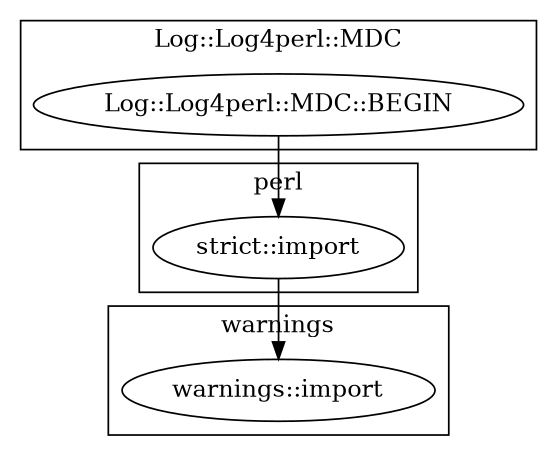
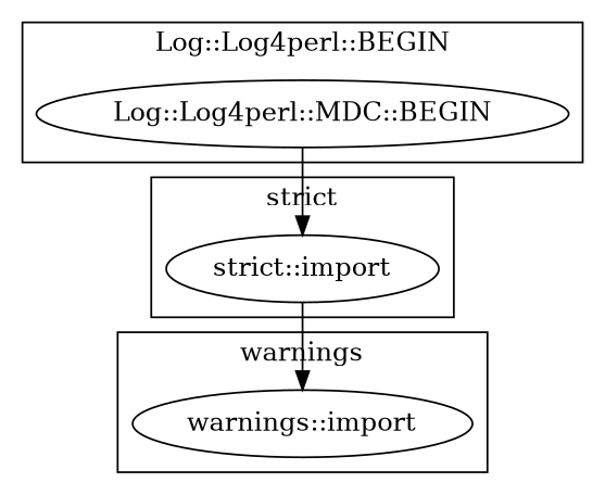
  digraph {
    "warnings::import"
    "strict::import"
    "Log::Log4perl::MDC::BEGIN"
    subgraph cluster_1 {
      label=warnings
      "warnings::import"
    }
    subgraph cluster_2 {
-     label=perl
+     label="strict"
      "strict::import"
    }
    subgraph cluster_3 {
-     label="Log::Log4perl::MDC"
+     label="Log::Log4perl::BEGIN"
      "Log::Log4perl::MDC::BEGIN"
    }
    "strict::import" -> "warnings::import"
    "Log::Log4perl::MDC::BEGIN" -> "strict::import"
  }
